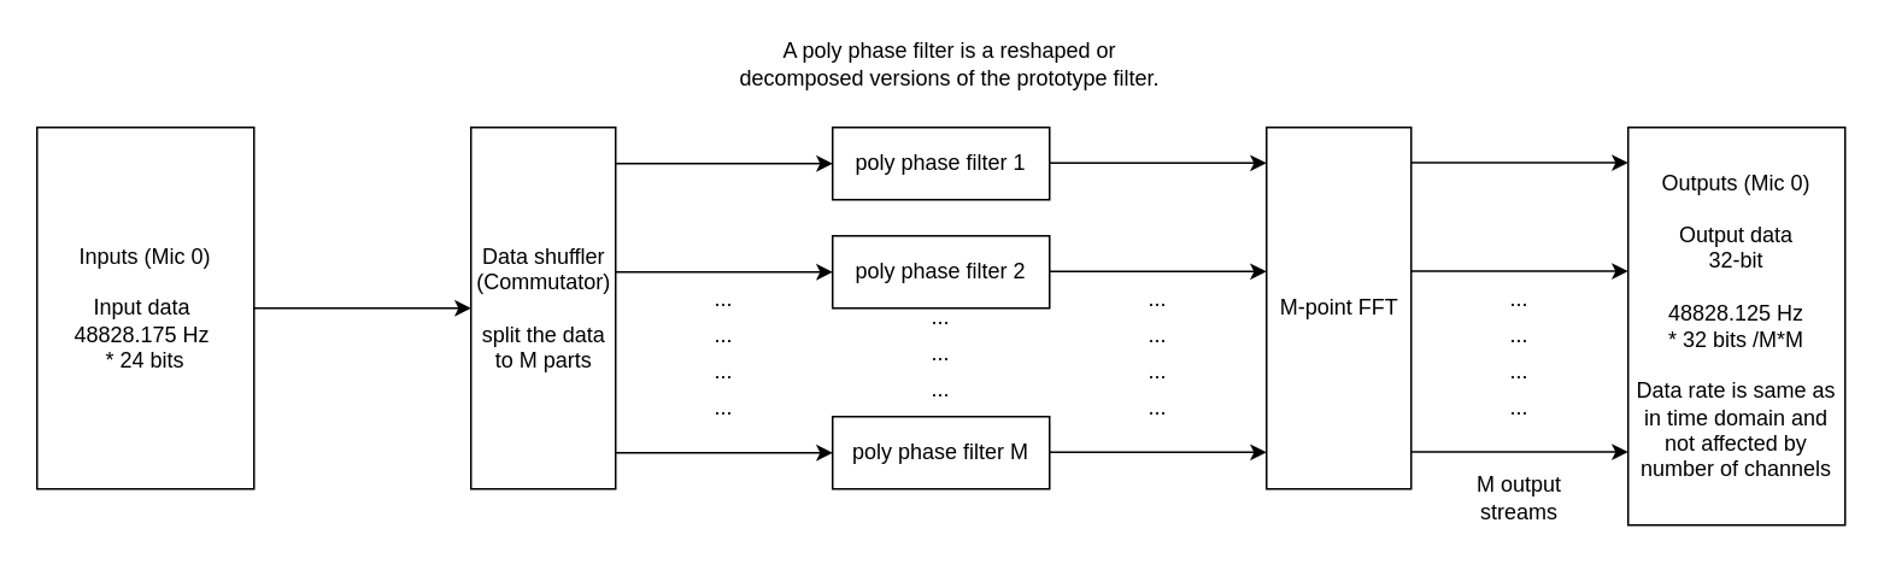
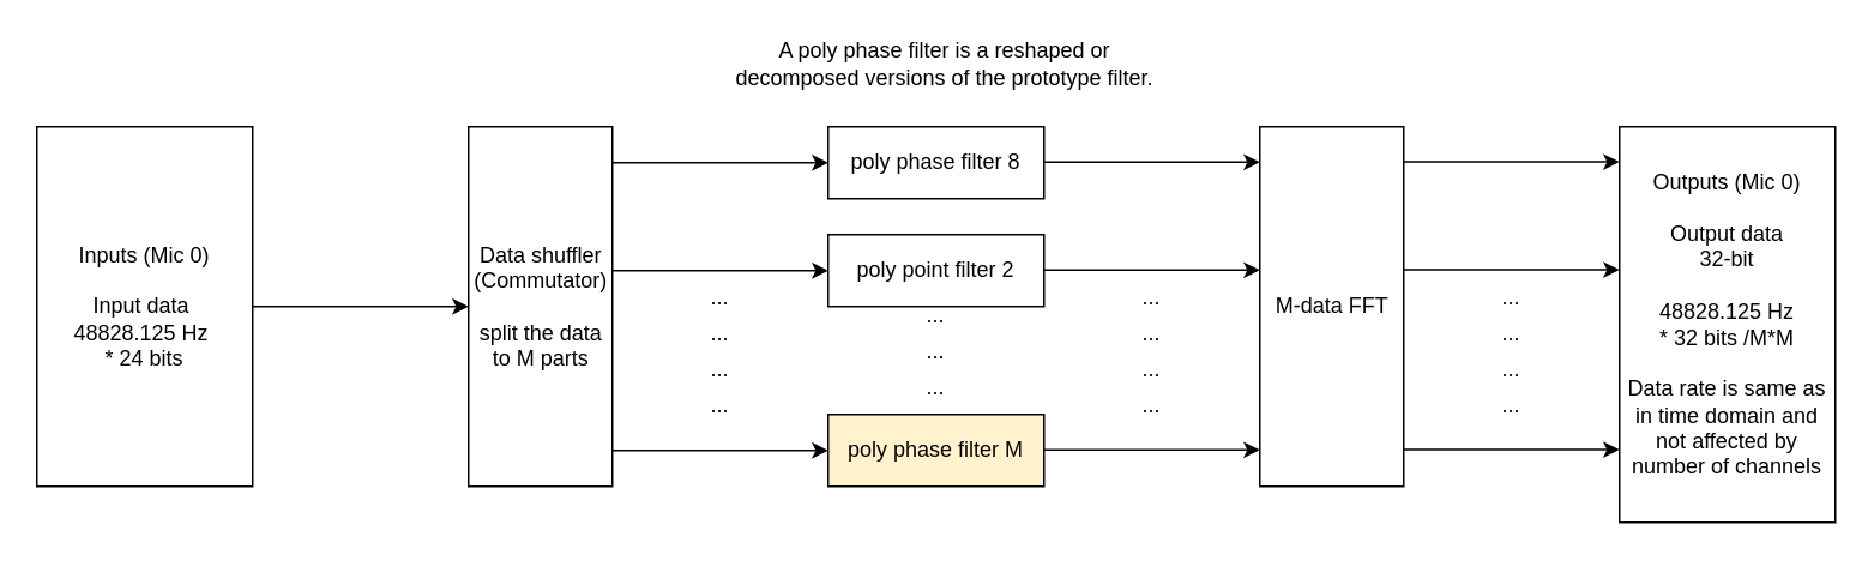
  <mxCell id="0" />
  <mxCell id="1" parent="0" />
- <mxCell id="2" value="Inputs (Mic 0)&lt;br&gt;&lt;br&gt;&lt;span style=&quot;&quot;&gt;Input data&amp;nbsp;&lt;/span&gt;&lt;br style=&quot;&quot;&gt;&lt;span style=&quot;&quot;&gt;48828.175 Hz&amp;nbsp;&lt;br&gt;&lt;/span&gt;&lt;span style=&quot;&quot;&gt;* 24 bits&lt;/span&gt;" style="rounded=0;whiteSpace=wrap;html=1;" vertex="1" parent="1"><mxGeometry x="20" y="70" width="120" height="200" as="geometry" /></mxCell>
+ <mxCell id="2" value="Inputs (Mic 0)&lt;br&gt;&lt;br&gt;&lt;span style=&quot;&quot;&gt;Input data&amp;nbsp;&lt;/span&gt;&lt;br style=&quot;&quot;&gt;&lt;span style=&quot;&quot;&gt;48828.125 Hz&amp;nbsp;&lt;br&gt;&lt;/span&gt;&lt;span style=&quot;&quot;&gt;* 24 bits&lt;/span&gt;" style="rounded=0;whiteSpace=wrap;html=1;" vertex="1" parent="1"><mxGeometry x="20" y="70" width="120" height="200" as="geometry" /></mxCell>
  <mxCell id="3" value="Data shuffler&lt;br&gt;(Commutator)&lt;br&gt;&lt;br&gt;split the data&lt;br&gt;to M parts" style="externalPins=0;recursiveResize=0;shadow=0;dashed=0;align=center;html=1;strokeWidth=1;shape=mxgraph.rtl.abstract.entity;container=1;collapsible=0;kind=sequential;drawPins=0;left=3;right=2;bottom=0;top=0;" vertex="1" parent="1"><mxGeometry x="260" y="70" width="80" height="200" as="geometry" /></mxCell>
  <mxCell id="4" value="" style="endArrow=classic;html=1;" edge="1" parent="1"><mxGeometry width="50" height="50" relative="1" as="geometry"><mxPoint x="140" y="170" as="sourcePoint" /><mxPoint x="260" y="170" as="targetPoint" /></mxGeometry></mxCell>
  <mxCell id="5" value="" style="endArrow=classic;html=1;" edge="1" parent="1"><mxGeometry width="50" height="50" relative="1" as="geometry"><mxPoint x="340" y="90" as="sourcePoint" /><mxPoint x="460" y="90" as="targetPoint" /></mxGeometry></mxCell>
  <mxCell id="6" value="" style="endArrow=classic;html=1;" edge="1" parent="1"><mxGeometry width="50" height="50" relative="1" as="geometry"><mxPoint x="340" y="150" as="sourcePoint" /><mxPoint x="460" y="150" as="targetPoint" /></mxGeometry></mxCell>
  <mxCell id="7" value="" style="endArrow=classic;html=1;" edge="1" parent="1"><mxGeometry width="50" height="50" relative="1" as="geometry"><mxPoint x="340" y="250" as="sourcePoint" /><mxPoint x="460" y="250" as="targetPoint" /></mxGeometry></mxCell>
  <mxCell id="8" value="..." style="text;html=1;strokeColor=none;fillColor=none;align=center;verticalAlign=middle;whiteSpace=wrap;rounded=0;" vertex="1" parent="1"><mxGeometry x="370" y="170" width="60" height="30" as="geometry" /></mxCell>
  <mxCell id="9" value="..." style="text;html=1;strokeColor=none;fillColor=none;align=center;verticalAlign=middle;whiteSpace=wrap;rounded=0;" vertex="1" parent="1"><mxGeometry x="370" y="210" width="60" height="30" as="geometry" /></mxCell>
  <mxCell id="10" value="..." style="text;html=1;strokeColor=none;fillColor=none;align=center;verticalAlign=middle;whiteSpace=wrap;rounded=0;" vertex="1" parent="1"><mxGeometry x="370" y="150" width="60" height="30" as="geometry" /></mxCell>
  <mxCell id="11" value="..." style="text;html=1;strokeColor=none;fillColor=none;align=center;verticalAlign=middle;whiteSpace=wrap;rounded=0;" vertex="1" parent="1"><mxGeometry x="370" y="190" width="60" height="30" as="geometry" /></mxCell>
- <mxCell id="12" value="poly phase filter 1" style="rounded=0;whiteSpace=wrap;html=1;" vertex="1" parent="1"><mxGeometry x="460" y="70" width="120" height="40" as="geometry" /></mxCell>
- <mxCell id="13" value="poly phase filter M" style="rounded=0;whiteSpace=wrap;html=1;" vertex="1" parent="1"><mxGeometry x="460" y="230" width="120" height="40" as="geometry" /></mxCell>
- <mxCell id="14" value="poly phase filter 2" style="rounded=0;whiteSpace=wrap;html=1;" vertex="1" parent="1"><mxGeometry x="460" y="130" width="120" height="40" as="geometry" /></mxCell>
+ <mxCell id="12" value="poly phase filter 8" style="rounded=0;whiteSpace=wrap;html=1;" vertex="1" parent="1"><mxGeometry x="460" y="70" width="120" height="40" as="geometry" /></mxCell>
+ <mxCell id="13" value="poly phase filter M" style="rounded=0;whiteSpace=wrap;html=1;fillColor=#fff2cc;" vertex="1" parent="1"><mxGeometry x="460" y="230" width="120" height="40" as="geometry" /></mxCell>
+ <mxCell id="14" value="poly point filter 2" style="rounded=0;whiteSpace=wrap;html=1;" vertex="1" parent="1"><mxGeometry x="460" y="130" width="120" height="40" as="geometry" /></mxCell>
  <mxCell id="15" value="..." style="text;html=1;strokeColor=none;fillColor=none;align=center;verticalAlign=middle;whiteSpace=wrap;rounded=0;" vertex="1" parent="1"><mxGeometry x="490" y="180" width="60" height="30" as="geometry" /></mxCell>
  <mxCell id="16" value="..." style="text;html=1;strokeColor=none;fillColor=none;align=center;verticalAlign=middle;whiteSpace=wrap;rounded=0;" vertex="1" parent="1"><mxGeometry x="490" y="200" width="60" height="30" as="geometry" /></mxCell>
  <mxCell id="17" value="..." style="text;html=1;strokeColor=none;fillColor=none;align=center;verticalAlign=middle;whiteSpace=wrap;rounded=0;" vertex="1" parent="1"><mxGeometry x="490" y="160" width="60" height="30" as="geometry" /></mxCell>
- <mxCell id="18" value="M-point FFT" style="externalPins=0;recursiveResize=0;shadow=0;dashed=0;align=center;html=1;strokeWidth=1;shape=mxgraph.rtl.abstract.entity;container=1;collapsible=0;kind=sequential;drawPins=0;left=3;right=2;bottom=0;top=0;" vertex="1" parent="1"><mxGeometry x="700" y="70" width="80" height="200" as="geometry" /></mxCell>
+ <mxCell id="18" value="M-data FFT" style="externalPins=0;recursiveResize=0;shadow=0;dashed=0;align=center;html=1;strokeWidth=1;shape=mxgraph.rtl.abstract.entity;container=1;collapsible=0;kind=sequential;drawPins=0;left=3;right=2;bottom=0;top=0;" vertex="1" parent="1"><mxGeometry x="700" y="70" width="80" height="200" as="geometry" /></mxCell>
  <mxCell id="19" value="" style="endArrow=classic;html=1;" edge="1" parent="1"><mxGeometry width="50" height="50" relative="1" as="geometry"><mxPoint x="580" y="89.71" as="sourcePoint" /><mxPoint x="700" y="89.71" as="targetPoint" /></mxGeometry></mxCell>
  <mxCell id="20" value="" style="endArrow=classic;html=1;" edge="1" parent="1"><mxGeometry width="50" height="50" relative="1" as="geometry"><mxPoint x="580" y="149.71" as="sourcePoint" /><mxPoint x="700" y="149.71" as="targetPoint" /></mxGeometry></mxCell>
  <mxCell id="21" value="" style="endArrow=classic;html=1;" edge="1" parent="1"><mxGeometry width="50" height="50" relative="1" as="geometry"><mxPoint x="580" y="249.71" as="sourcePoint" /><mxPoint x="700" y="249.71" as="targetPoint" /></mxGeometry></mxCell>
  <mxCell id="22" value="..." style="text;html=1;strokeColor=none;fillColor=none;align=center;verticalAlign=middle;whiteSpace=wrap;rounded=0;" vertex="1" parent="1"><mxGeometry x="610" y="169.71" width="60" height="30" as="geometry" /></mxCell>
  <mxCell id="23" value="..." style="text;html=1;strokeColor=none;fillColor=none;align=center;verticalAlign=middle;whiteSpace=wrap;rounded=0;" vertex="1" parent="1"><mxGeometry x="610" y="209.71" width="60" height="30" as="geometry" /></mxCell>
  <mxCell id="24" value="..." style="text;html=1;strokeColor=none;fillColor=none;align=center;verticalAlign=middle;whiteSpace=wrap;rounded=0;" vertex="1" parent="1"><mxGeometry x="610" y="149.71" width="60" height="30" as="geometry" /></mxCell>
  <mxCell id="25" value="..." style="text;html=1;strokeColor=none;fillColor=none;align=center;verticalAlign=middle;whiteSpace=wrap;rounded=0;" vertex="1" parent="1"><mxGeometry x="610" y="189.71" width="60" height="30" as="geometry" /></mxCell>
  <mxCell id="26" value="&lt;span class=&quot;citation-0 recitation&quot;&gt;&lt;/span&gt;A poly phase filter is a reshaped&lt;span style=&quot;&quot; class=&quot;citation-0 recitation&quot;&gt; or &lt;/span&gt;decomposed&lt;span style=&quot;&quot; class=&quot;citation-0 recitation citation-end-0&quot;&gt; versions of the prototype filter.&lt;/span&gt;" style="text;html=1;strokeColor=none;fillColor=none;align=center;verticalAlign=middle;whiteSpace=wrap;rounded=0;" vertex="1" parent="1"><mxGeometry x="405" y="20" width="240" height="30" as="geometry" /></mxCell>
  <mxCell id="27" value="" style="endArrow=classic;html=1;" edge="1" parent="1"><mxGeometry width="50" height="50" relative="1" as="geometry"><mxPoint x="780" y="89.55" as="sourcePoint" /><mxPoint x="900" y="89.55" as="targetPoint" /></mxGeometry></mxCell>
  <mxCell id="28" value="" style="endArrow=classic;html=1;" edge="1" parent="1"><mxGeometry width="50" height="50" relative="1" as="geometry"><mxPoint x="780" y="149.55" as="sourcePoint" /><mxPoint x="900" y="149.55" as="targetPoint" /></mxGeometry></mxCell>
  <mxCell id="29" value="" style="endArrow=classic;html=1;" edge="1" parent="1"><mxGeometry width="50" height="50" relative="1" as="geometry"><mxPoint x="780" y="249.55" as="sourcePoint" /><mxPoint x="900" y="249.55" as="targetPoint" /></mxGeometry></mxCell>
  <mxCell id="30" value="..." style="text;html=1;strokeColor=none;fillColor=none;align=center;verticalAlign=middle;whiteSpace=wrap;rounded=0;" vertex="1" parent="1"><mxGeometry x="810" y="169.55" width="60" height="30" as="geometry" /></mxCell>
  <mxCell id="31" value="..." style="text;html=1;strokeColor=none;fillColor=none;align=center;verticalAlign=middle;whiteSpace=wrap;rounded=0;" vertex="1" parent="1"><mxGeometry x="810" y="209.55" width="60" height="30" as="geometry" /></mxCell>
  <mxCell id="32" value="..." style="text;html=1;strokeColor=none;fillColor=none;align=center;verticalAlign=middle;whiteSpace=wrap;rounded=0;" vertex="1" parent="1"><mxGeometry x="810" y="149.55" width="60" height="30" as="geometry" /></mxCell>
  <mxCell id="33" value="..." style="text;html=1;strokeColor=none;fillColor=none;align=center;verticalAlign=middle;whiteSpace=wrap;rounded=0;" vertex="1" parent="1"><mxGeometry x="810" y="189.55" width="60" height="30" as="geometry" /></mxCell>
- <mxCell id="34" value="M output streams" style="text;html=1;strokeColor=none;fillColor=none;align=center;verticalAlign=middle;whiteSpace=wrap;rounded=0;" vertex="1" parent="1"><mxGeometry x="800" y="260" width="80" height="30" as="geometry" /></mxCell>
  <mxCell id="35" value="Outputs (Mic 0)&lt;br&gt;&lt;br&gt;Output data&lt;br&gt;32-bit&lt;br&gt;&lt;br&gt;48828.125 Hz&lt;br&gt;* 32 bits /M*M&lt;br&gt;&lt;br&gt;Data rate is same as in time domain and not affected by number of channels" style="rounded=0;whiteSpace=wrap;html=1;" vertex="1" parent="1"><mxGeometry x="900" y="70" width="120" height="220" as="geometry" /></mxCell>
